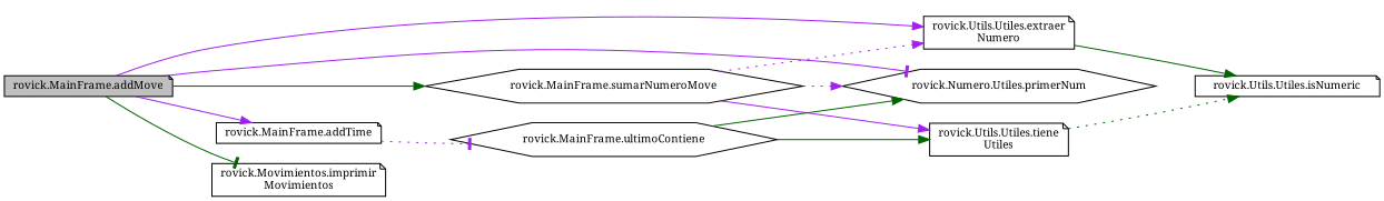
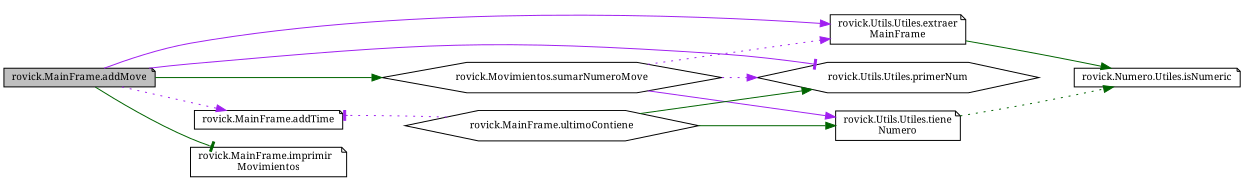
  digraph {
    fontname="Noto Serif"
    rankdir=LR
    node [color=black fillcolor=white fontname="Noto Serif" fontsize=10 shape=note style=filled]
    edge [arrowhead=normal color=purple fontname="Noto Serif" fontsize=10 labelfontname=Helvetica labelfontsize=10 style=solid]
    n1 [fillcolor=grey75 fontcolor=black height=0.2 label="rovick.MainFrame.addMove" width=0.4]
-   n2 [height=0.2 label="rovick.Numero.Utiles.primerNum" shape=hexagon width=0.4]
-   n3 [height=0.2 label="rovick.MainFrame.sumarNumeroMove" shape=hexagon width=0.4]
+   n2 [height=0.2 label="rovick.Utils.Utiles.primerNum" shape=hexagon width=0.4]
+   n3 [height=0.2 label="rovick.Movimientos.sumarNumeroMove" shape=hexagon width=0.4]
    n4 [height=0.2 label="rovick.MainFrame.addTime" width=0.4]
-   n5 [height=0.2 label="rovick.Movimientos.imprimir\lMovimientos" width=0.4]
-   n6 [height=0.2 label="rovick.Utils.Utiles.extraer\lNumero" width=0.4]
-   n7 [height=0.2 label="rovick.Utils.Utiles.tiene\lUtiles" width=0.4]
-   n8 [height=0.2 label="rovick.Utils.Utiles.isNumeric" width=0.4]
+   n5 [height=0.2 label="rovick.MainFrame.imprimir\lMovimientos" width=0.4]
+   n6 [height=0.2 label="rovick.Utils.Utiles.extraer\lMainFrame" width=0.4]
+   n7 [height=0.2 label="rovick.Utils.Utiles.tiene\lNumero" width=0.4]
+   n8 [height=0.2 label="rovick.Numero.Utiles.isNumeric" width=0.4]
    n9 [height=0.2 label="rovick.MainFrame.ultimoContiene" shape=hexagon width=0.4]
    n1 -> n2 [arrowhead=tee]
    n1 -> n3 [color=darkgreen]
-   n1 -> n4
+   n1 -> n4 [style=dotted]
    n1 -> n5 [arrowhead=tee color=darkgreen]
    n1 -> n6
    n3 -> n2 [style=dotted]
    n3 -> n6 [style=dotted]
    n3 -> n7
-   n4 -> n9 [arrowhead=tee style=dotted]
+   n9 -> n4 [arrowhead=tee style=dotted]
    n6 -> n8 [color=darkgreen]
    n7 -> n8 [color=darkgreen style=dotted]
    n9 -> n2 [color=darkgreen]
    n9 -> n7 [color=darkgreen]
  }
